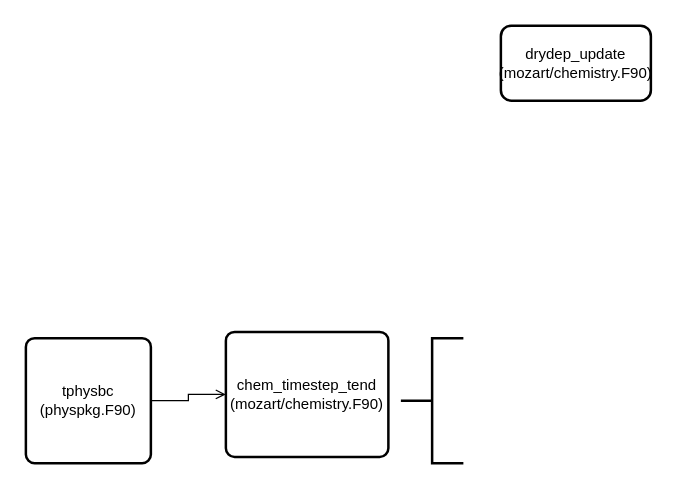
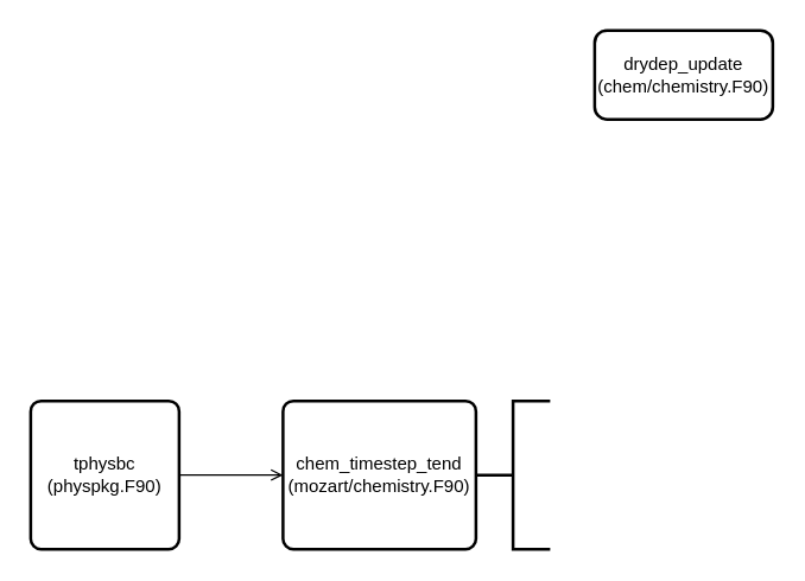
  <mxCell id="0" />
  <mxCell id="1" parent="0" />
  <mxCell id="2" value="" style="edgeStyle=orthogonalEdgeStyle;rounded=0;orthogonalLoop=1;jettySize=auto;html=1;endArrow=open;" edge="1" parent="1" source="3" target="4"><mxGeometry relative="1" as="geometry" /></mxCell>
  <mxCell id="3" value="tphysbc&lt;br&gt;(physpkg.F90)" style="rounded=1;whiteSpace=wrap;html=1;absoluteArcSize=1;arcSize=14;strokeWidth=2;" vertex="1" parent="1"><mxGeometry x="20" y="270" width="100" height="100" as="geometry" /></mxCell>
- <mxCell id="4" value="chem_timestep_tend&lt;br&gt;(mozart/chemistry.F90)" style="rounded=1;whiteSpace=wrap;html=1;absoluteArcSize=1;arcSize=14;strokeWidth=2;" vertex="1" parent="1"><mxGeometry x="180" y="265" width="130" height="100" as="geometry" /></mxCell>
- <mxCell id="5" value="drydep_update&lt;br&gt;(mozart/chemistry.F90)" style="rounded=1;whiteSpace=wrap;html=1;arcSize=14;strokeWidth=2;" vertex="1" parent="1"><mxGeometry x="400" y="20" width="120" height="60" as="geometry" /></mxCell>
+ <mxCell id="4" value="chem_timestep_tend&lt;br&gt;(mozart/chemistry.F90)" style="rounded=1;whiteSpace=wrap;html=1;absoluteArcSize=1;arcSize=14;strokeWidth=2;" vertex="1" parent="1"><mxGeometry x="190" y="270" width="130" height="100" as="geometry" /></mxCell>
+ <mxCell id="5" value="drydep_update&lt;br&gt;(chem/chemistry.F90)" style="rounded=1;whiteSpace=wrap;html=1;arcSize=14;strokeWidth=2;" vertex="1" parent="1"><mxGeometry x="400" y="20" width="120" height="60" as="geometry" /></mxCell>
  <mxCell id="6" value="" style="strokeWidth=2;html=1;shape=mxgraph.flowchart.annotation_2;align=left;labelPosition=right;pointerEvents=1;" vertex="1" parent="1"><mxGeometry x="320" y="270" width="50" height="100" as="geometry" /></mxCell>
